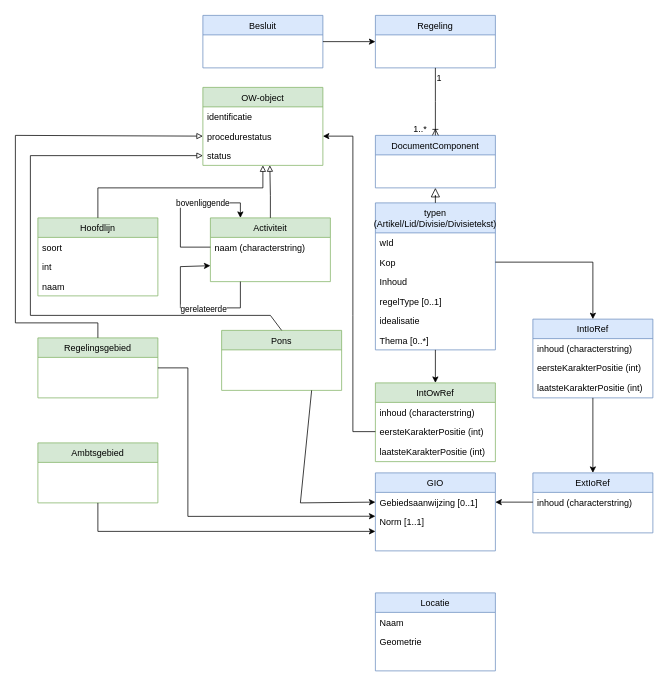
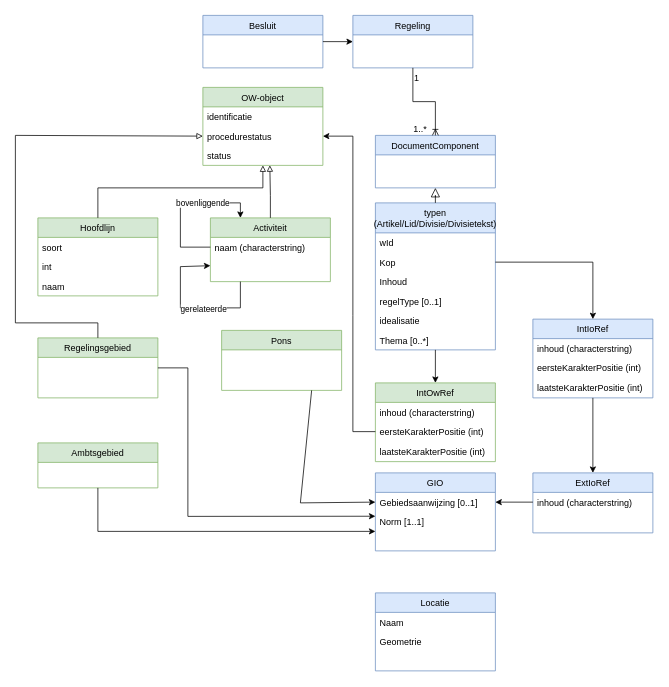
  <mxCell id="0" />
  <mxCell id="1" parent="0" />
- <mxCell id="2" value="Regeling" style="swimlane;fontStyle=0;align=center;verticalAlign=top;childLayout=stackLayout;horizontal=1;startSize=26;horizontalStack=0;resizeParent=1;resizeLast=0;collapsible=1;marginBottom=0;rounded=0;shadow=0;strokeWidth=1;fillColor=#dae8fc;strokeColor=#6c8ebf;" parent="1" vertex="1"><mxGeometry x="500" y="20" width="160" height="70" as="geometry"><mxRectangle x="130" y="380" width="160" height="26" as="alternateBounds" /></mxGeometry></mxCell>
+ <mxCell id="2" value="Regeling" style="swimlane;fontStyle=0;align=center;verticalAlign=top;childLayout=stackLayout;horizontal=1;startSize=26;horizontalStack=0;resizeParent=1;resizeLast=0;collapsible=1;marginBottom=0;rounded=0;shadow=0;strokeWidth=1;fillColor=#dae8fc;strokeColor=#6c8ebf;" parent="1" vertex="1"><mxGeometry x="470" y="20" width="160" height="70" as="geometry"><mxRectangle x="130" y="380" width="160" height="26" as="alternateBounds" /></mxGeometry></mxCell>
  <mxCell id="3" value="DocumentComponent" style="swimlane;fontStyle=0;align=center;verticalAlign=top;childLayout=stackLayout;horizontal=1;startSize=26;horizontalStack=0;resizeParent=1;resizeLast=0;collapsible=1;marginBottom=0;rounded=0;shadow=0;strokeWidth=1;fillColor=#dae8fc;strokeColor=#6c8ebf;" parent="1" vertex="1"><mxGeometry x="500" y="180" width="160" height="70" as="geometry"><mxRectangle x="550" y="140" width="160" height="26" as="alternateBounds" /></mxGeometry></mxCell>
  <mxCell id="4" value="" style="endArrow=ERoneToMany;shadow=0;strokeWidth=1;rounded=0;endFill=0;edgeStyle=elbowEdgeStyle;elbow=vertical;exitX=0.5;exitY=1;exitDx=0;exitDy=0;startArrow=none;startFill=0;" parent="1" source="2" target="3" edge="1"><mxGeometry x="0.5" y="41" relative="1" as="geometry"><mxPoint x="580" y="136.004" as="sourcePoint" /><mxPoint x="920" y="-148" as="targetPoint" /><mxPoint x="-40" y="32" as="offset" /></mxGeometry></mxCell>
  <mxCell id="5" value="1" style="resizable=0;align=left;verticalAlign=bottom;labelBackgroundColor=none;fontSize=12;" parent="4" connectable="0" vertex="1"><mxGeometry x="-1" relative="1" as="geometry"><mxPoint y="22" as="offset" /></mxGeometry></mxCell>
  <mxCell id="6" value="1..*" style="resizable=0;align=right;verticalAlign=bottom;labelBackgroundColor=none;fontSize=12;" parent="4" connectable="0" vertex="1"><mxGeometry x="1" relative="1" as="geometry"><mxPoint x="-10" as="offset" /></mxGeometry></mxCell>
  <mxCell id="7" value="typen &#10;(Artikel/Lid/Divisie/Divisietekst)" style="swimlane;fontStyle=0;align=center;verticalAlign=top;childLayout=stackLayout;horizontal=1;startSize=40;horizontalStack=0;resizeParent=1;resizeLast=0;collapsible=1;marginBottom=0;rounded=0;shadow=0;strokeWidth=1;fillColor=#dae8fc;strokeColor=#6c8ebf;" vertex="1" parent="1"><mxGeometry x="500" y="270" width="160" height="196" as="geometry"><mxRectangle x="550" y="140" width="160" height="26" as="alternateBounds" /></mxGeometry></mxCell>
  <mxCell id="8" value="wId" style="text;align=left;verticalAlign=top;spacingLeft=4;spacingRight=4;overflow=hidden;rotatable=0;points=[[0,0.5],[1,0.5]];portConstraint=eastwest;" vertex="1" parent="7"><mxGeometry y="40" width="160" height="26" as="geometry" /></mxCell>
  <mxCell id="9" value="Kop" style="text;align=left;verticalAlign=top;spacingLeft=4;spacingRight=4;overflow=hidden;rotatable=0;points=[[0,0.5],[1,0.5]];portConstraint=eastwest;" vertex="1" parent="7"><mxGeometry y="66" width="160" height="26" as="geometry" /></mxCell>
  <mxCell id="10" value="Inhoud" style="text;align=left;verticalAlign=top;spacingLeft=4;spacingRight=4;overflow=hidden;rotatable=0;points=[[0,0.5],[1,0.5]];portConstraint=eastwest;" vertex="1" parent="7"><mxGeometry y="92" width="160" height="26" as="geometry" /></mxCell>
  <mxCell id="11" value="regelType [0..1]" style="text;align=left;verticalAlign=top;spacingLeft=4;spacingRight=4;overflow=hidden;rotatable=0;points=[[0,0.5],[1,0.5]];portConstraint=eastwest;" vertex="1" parent="7"><mxGeometry y="118" width="160" height="26" as="geometry" /></mxCell>
  <mxCell id="12" value="idealisatie" style="text;align=left;verticalAlign=top;spacingLeft=4;spacingRight=4;overflow=hidden;rotatable=0;points=[[0,0.5],[1,0.5]];portConstraint=eastwest;" vertex="1" parent="7"><mxGeometry y="144" width="160" height="26" as="geometry" /></mxCell>
  <mxCell id="13" value="Thema [0..*]" style="text;align=left;verticalAlign=top;spacingLeft=4;spacingRight=4;overflow=hidden;rotatable=0;points=[[0,0.5],[1,0.5]];portConstraint=eastwest;" vertex="1" parent="7"><mxGeometry y="170" width="160" height="26" as="geometry" /></mxCell>
  <mxCell id="14" value="" style="endArrow=block;endSize=10;endFill=0;shadow=0;strokeWidth=1;rounded=0;edgeStyle=elbowEdgeStyle;elbow=vertical;entryX=0.5;entryY=1;entryDx=0;entryDy=0;exitX=0.5;exitY=0;exitDx=0;exitDy=0;" edge="1" parent="1" source="7" target="3"><mxGeometry width="160" relative="1" as="geometry"><mxPoint x="800" y="30" as="sourcePoint" /><mxPoint x="690" y="-72" as="targetPoint" /></mxGeometry></mxCell>
  <mxCell id="15" value="Activiteit" style="swimlane;fontStyle=0;align=center;verticalAlign=top;childLayout=stackLayout;horizontal=1;startSize=26;horizontalStack=0;resizeParent=1;resizeLast=0;collapsible=1;marginBottom=0;rounded=0;shadow=0;strokeWidth=1;fillColor=#d5e8d4;strokeColor=#82b366;" vertex="1" parent="1"><mxGeometry x="280" y="290" width="160" height="85" as="geometry"><mxRectangle x="550" y="140" width="160" height="26" as="alternateBounds" /></mxGeometry></mxCell>
  <mxCell id="16" value="naam (characterstring)" style="text;align=left;verticalAlign=top;spacingLeft=4;spacingRight=4;overflow=hidden;rotatable=0;points=[[0,0.5],[1,0.5]];portConstraint=eastwest;" vertex="1" parent="15"><mxGeometry y="26" width="160" height="26" as="geometry" /></mxCell>
  <mxCell id="17" value="" style="endArrow=classic;html=1;rounded=0;exitX=0;exitY=0.5;exitDx=0;exitDy=0;entryX=0.25;entryY=0;entryDx=0;entryDy=0;" edge="1" parent="15" target="15"><mxGeometry width="50" height="50" relative="1" as="geometry"><mxPoint y="39" as="sourcePoint" /><mxPoint x="-70" y="30" as="targetPoint" /><Array as="points"><mxPoint x="-40" y="39" /><mxPoint x="-40" y="-20" /><mxPoint x="40" y="-20" /></Array></mxGeometry></mxCell>
  <mxCell id="18" value="bovenliggende" style="edgeLabel;html=1;align=center;verticalAlign=middle;resizable=0;points=[];" vertex="1" connectable="0" parent="17"><mxGeometry x="0.29" y="1" relative="1" as="geometry"><mxPoint as="offset" /></mxGeometry></mxCell>
  <mxCell id="19" value="IntOwRef" style="swimlane;fontStyle=0;align=center;verticalAlign=top;childLayout=stackLayout;horizontal=1;startSize=26;horizontalStack=0;resizeParent=1;resizeLast=0;collapsible=1;marginBottom=0;rounded=0;shadow=0;strokeWidth=1;fillColor=#d5e8d4;strokeColor=#82b366;" vertex="1" parent="1"><mxGeometry x="500" y="510" width="160" height="105" as="geometry"><mxRectangle x="550" y="140" width="160" height="26" as="alternateBounds" /></mxGeometry></mxCell>
  <mxCell id="20" value="inhoud (characterstring)" style="text;align=left;verticalAlign=top;spacingLeft=4;spacingRight=4;overflow=hidden;rotatable=0;points=[[0,0.5],[1,0.5]];portConstraint=eastwest;" vertex="1" parent="19"><mxGeometry y="26" width="160" height="26" as="geometry" /></mxCell>
  <mxCell id="21" value="eersteKarakterPositie (int)" style="text;align=left;verticalAlign=top;spacingLeft=4;spacingRight=4;overflow=hidden;rotatable=0;points=[[0,0.5],[1,0.5]];portConstraint=eastwest;" vertex="1" parent="19"><mxGeometry y="52" width="160" height="26" as="geometry" /></mxCell>
  <mxCell id="22" value="laatsteKarakterPositie (int)" style="text;align=left;verticalAlign=top;spacingLeft=4;spacingRight=4;overflow=hidden;rotatable=0;points=[[0,0.5],[1,0.5]];portConstraint=eastwest;" vertex="1" parent="19"><mxGeometry y="78" width="160" height="26" as="geometry" /></mxCell>
  <mxCell id="23" value="" style="endArrow=classic;html=1;rounded=0;exitX=0.5;exitY=1;exitDx=0;exitDy=0;entryX=0.5;entryY=0;entryDx=0;entryDy=0;" edge="1" parent="1" source="7" target="19"><mxGeometry width="50" height="50" relative="1" as="geometry"><mxPoint x="710" y="420" as="sourcePoint" /><mxPoint x="760" y="370" as="targetPoint" /></mxGeometry></mxCell>
  <mxCell id="24" value="" style="endArrow=classic;html=1;rounded=0;entryX=1;entryY=0.5;entryDx=0;entryDy=0;exitX=0;exitY=0.5;exitDx=0;exitDy=0;" edge="1" parent="1" source="21" target="41"><mxGeometry width="50" height="50" relative="1" as="geometry"><mxPoint x="750" y="550" as="sourcePoint" /><mxPoint x="800" y="500" as="targetPoint" /><Array as="points"><mxPoint x="470" y="575" /><mxPoint x="470" y="420" /><mxPoint x="470" y="181" /></Array></mxGeometry></mxCell>
  <mxCell id="25" value="IntIoRef" style="swimlane;fontStyle=0;align=center;verticalAlign=top;childLayout=stackLayout;horizontal=1;startSize=26;horizontalStack=0;resizeParent=1;resizeLast=0;collapsible=1;marginBottom=0;rounded=0;shadow=0;strokeWidth=1;fillColor=#dae8fc;strokeColor=#6c8ebf;" vertex="1" parent="1"><mxGeometry x="710" y="425" width="160" height="105" as="geometry"><mxRectangle x="550" y="140" width="160" height="26" as="alternateBounds" /></mxGeometry></mxCell>
  <mxCell id="26" value="inhoud (characterstring)" style="text;align=left;verticalAlign=top;spacingLeft=4;spacingRight=4;overflow=hidden;rotatable=0;points=[[0,0.5],[1,0.5]];portConstraint=eastwest;" vertex="1" parent="25"><mxGeometry y="26" width="160" height="26" as="geometry" /></mxCell>
  <mxCell id="27" value="eersteKarakterPositie (int)" style="text;align=left;verticalAlign=top;spacingLeft=4;spacingRight=4;overflow=hidden;rotatable=0;points=[[0,0.5],[1,0.5]];portConstraint=eastwest;" vertex="1" parent="25"><mxGeometry y="52" width="160" height="26" as="geometry" /></mxCell>
  <mxCell id="28" value="laatsteKarakterPositie (int)" style="text;align=left;verticalAlign=top;spacingLeft=4;spacingRight=4;overflow=hidden;rotatable=0;points=[[0,0.5],[1,0.5]];portConstraint=eastwest;" vertex="1" parent="25"><mxGeometry y="78" width="160" height="26" as="geometry" /></mxCell>
  <mxCell id="29" value="" style="endArrow=classic;html=1;rounded=0;exitX=1;exitY=0.5;exitDx=0;exitDy=0;entryX=0.5;entryY=0;entryDx=0;entryDy=0;" edge="1" parent="1" source="9" target="25"><mxGeometry width="50" height="50" relative="1" as="geometry"><mxPoint x="730" y="360" as="sourcePoint" /><mxPoint x="780" y="310" as="targetPoint" /><Array as="points"><mxPoint x="790" y="349" /></Array></mxGeometry></mxCell>
  <mxCell id="30" value="ExtIoRef" style="swimlane;fontStyle=0;align=center;verticalAlign=top;childLayout=stackLayout;horizontal=1;startSize=26;horizontalStack=0;resizeParent=1;resizeLast=0;collapsible=1;marginBottom=0;rounded=0;shadow=0;strokeWidth=1;fillColor=#dae8fc;strokeColor=#6c8ebf;" vertex="1" parent="1"><mxGeometry x="710" y="630" width="160" height="80" as="geometry"><mxRectangle x="550" y="140" width="160" height="26" as="alternateBounds" /></mxGeometry></mxCell>
  <mxCell id="31" value="inhoud (characterstring)" style="text;align=left;verticalAlign=top;spacingLeft=4;spacingRight=4;overflow=hidden;rotatable=0;points=[[0,0.5],[1,0.5]];portConstraint=eastwest;" vertex="1" parent="30"><mxGeometry y="26" width="160" height="26" as="geometry" /></mxCell>
  <mxCell id="32" value="GIO" style="swimlane;fontStyle=0;align=center;verticalAlign=top;childLayout=stackLayout;horizontal=1;startSize=26;horizontalStack=0;resizeParent=1;resizeLast=0;collapsible=1;marginBottom=0;rounded=0;shadow=0;strokeWidth=1;fillColor=#dae8fc;strokeColor=#6c8ebf;" vertex="1" parent="1"><mxGeometry x="500" y="630" width="160" height="104" as="geometry"><mxRectangle x="550" y="140" width="160" height="26" as="alternateBounds" /></mxGeometry></mxCell>
  <mxCell id="33" value="Gebiedsaanwijzing [0..1]" style="text;align=left;verticalAlign=top;spacingLeft=4;spacingRight=4;overflow=hidden;rotatable=0;points=[[0,0.5],[1,0.5]];portConstraint=eastwest;" vertex="1" parent="32"><mxGeometry y="26" width="160" height="26" as="geometry" /></mxCell>
  <mxCell id="34" value="Norm [1..1]" style="text;align=left;verticalAlign=top;spacingLeft=4;spacingRight=4;overflow=hidden;rotatable=0;points=[[0,0.5],[1,0.5]];portConstraint=eastwest;" vertex="1" parent="32"><mxGeometry y="52" width="160" height="26" as="geometry" /></mxCell>
  <mxCell id="35" value="" style="endArrow=classic;html=1;rounded=0;exitX=0.5;exitY=1;exitDx=0;exitDy=0;entryX=0.5;entryY=0;entryDx=0;entryDy=0;" edge="1" parent="1" source="25" target="30"><mxGeometry width="50" height="50" relative="1" as="geometry"><mxPoint x="920" y="580" as="sourcePoint" /><mxPoint x="970" y="530" as="targetPoint" /></mxGeometry></mxCell>
  <mxCell id="36" value="" style="endArrow=classic;html=1;rounded=0;exitX=0;exitY=0.5;exitDx=0;exitDy=0;entryX=1;entryY=0.5;entryDx=0;entryDy=0;" edge="1" parent="1" source="31" target="33"><mxGeometry width="50" height="50" relative="1" as="geometry"><mxPoint x="800" y="545" as="sourcePoint" /><mxPoint x="800" y="580" as="targetPoint" /></mxGeometry></mxCell>
  <mxCell id="37" value="Besluit" style="swimlane;fontStyle=0;align=center;verticalAlign=top;childLayout=stackLayout;horizontal=1;startSize=26;horizontalStack=0;resizeParent=1;resizeLast=0;collapsible=1;marginBottom=0;rounded=0;shadow=0;strokeWidth=1;fillColor=#dae8fc;strokeColor=#6c8ebf;" vertex="1" parent="1"><mxGeometry x="270" y="20" width="160" height="70" as="geometry"><mxRectangle x="130" y="380" width="160" height="26" as="alternateBounds" /></mxGeometry></mxCell>
  <mxCell id="38" value="" style="endArrow=classic;html=1;rounded=0;exitX=1;exitY=0.5;exitDx=0;exitDy=0;entryX=0;entryY=0.5;entryDx=0;entryDy=0;" edge="1" parent="1" source="37" target="2"><mxGeometry width="50" height="50" relative="1" as="geometry"><mxPoint x="350" y="210" as="sourcePoint" /><mxPoint x="400" y="160" as="targetPoint" /></mxGeometry></mxCell>
  <mxCell id="39" value="OW-object" style="swimlane;fontStyle=0;align=center;verticalAlign=top;childLayout=stackLayout;horizontal=1;startSize=26;horizontalStack=0;resizeParent=1;resizeLast=0;collapsible=1;marginBottom=0;rounded=0;shadow=0;strokeWidth=1;fillColor=#d5e8d4;strokeColor=#82b366;" vertex="1" parent="1"><mxGeometry x="270" y="116" width="160" height="104" as="geometry"><mxRectangle x="550" y="140" width="160" height="26" as="alternateBounds" /></mxGeometry></mxCell>
  <mxCell id="40" value="identificatie" style="text;align=left;verticalAlign=top;spacingLeft=4;spacingRight=4;overflow=hidden;rotatable=0;points=[[0,0.5],[1,0.5]];portConstraint=eastwest;" vertex="1" parent="39"><mxGeometry y="26" width="160" height="26" as="geometry" /></mxCell>
  <mxCell id="41" value="procedurestatus" style="text;align=left;verticalAlign=top;spacingLeft=4;spacingRight=4;overflow=hidden;rotatable=0;points=[[0,0.5],[1,0.5]];portConstraint=eastwest;" vertex="1" parent="39"><mxGeometry y="52" width="160" height="26" as="geometry" /></mxCell>
  <mxCell id="42" value="status" style="text;align=left;verticalAlign=top;spacingLeft=4;spacingRight=4;overflow=hidden;rotatable=0;points=[[0,0.5],[1,0.5]];portConstraint=eastwest;" vertex="1" parent="39"><mxGeometry y="78" width="160" height="26" as="geometry" /></mxCell>
  <mxCell id="43" value="Pons" style="swimlane;fontStyle=0;align=center;verticalAlign=top;childLayout=stackLayout;horizontal=1;startSize=26;horizontalStack=0;resizeParent=1;resizeLast=0;collapsible=1;marginBottom=0;rounded=0;shadow=0;strokeWidth=1;fillColor=#d5e8d4;strokeColor=#82b366;" vertex="1" parent="1"><mxGeometry x="295" y="440" width="160" height="80" as="geometry"><mxRectangle x="550" y="140" width="160" height="26" as="alternateBounds" /></mxGeometry></mxCell>
  <mxCell id="44" value="Hoofdlijn" style="swimlane;fontStyle=0;align=center;verticalAlign=top;childLayout=stackLayout;horizontal=1;startSize=26;horizontalStack=0;resizeParent=1;resizeLast=0;collapsible=1;marginBottom=0;rounded=0;shadow=0;strokeWidth=1;fillColor=#d5e8d4;strokeColor=#82b366;" vertex="1" parent="1"><mxGeometry x="50" y="290" width="160" height="104" as="geometry"><mxRectangle x="550" y="140" width="160" height="26" as="alternateBounds" /></mxGeometry></mxCell>
  <mxCell id="45" value="soort" style="text;align=left;verticalAlign=top;spacingLeft=4;spacingRight=4;overflow=hidden;rotatable=0;points=[[0,0.5],[1,0.5]];portConstraint=eastwest;" vertex="1" parent="44"><mxGeometry y="26" width="160" height="26" as="geometry" /></mxCell>
  <mxCell id="46" value="int" style="text;align=left;verticalAlign=top;spacingLeft=4;spacingRight=4;overflow=hidden;rotatable=0;points=[[0,0.5],[1,0.5]];portConstraint=eastwest;" vertex="1" parent="44"><mxGeometry y="52" width="160" height="26" as="geometry" /></mxCell>
  <mxCell id="47" value="naam" style="text;align=left;verticalAlign=top;spacingLeft=4;spacingRight=4;overflow=hidden;rotatable=0;points=[[0,0.5],[1,0.5]];portConstraint=eastwest;" vertex="1" parent="44"><mxGeometry y="78" width="160" height="26" as="geometry" /></mxCell>
  <mxCell id="48" value="" style="endArrow=classic;html=1;rounded=0;exitX=0.25;exitY=1;exitDx=0;exitDy=0;entryX=0;entryY=0.75;entryDx=0;entryDy=0;" edge="1" parent="1" source="15" target="15"><mxGeometry width="50" height="50" relative="1" as="geometry"><mxPoint x="550" y="1069" as="sourcePoint" /><mxPoint x="590" y="1030" as="targetPoint" /><Array as="points"><mxPoint x="320" y="410" /><mxPoint x="240" y="410" /><mxPoint x="240" y="355" /></Array></mxGeometry></mxCell>
  <mxCell id="49" value="gerelateerde" style="edgeLabel;html=1;align=center;verticalAlign=middle;resizable=0;points=[];" vertex="1" connectable="0" parent="48"><mxGeometry x="0.29" y="1" relative="1" as="geometry"><mxPoint x="31" y="21" as="offset" /></mxGeometry></mxCell>
  <mxCell id="50" value="Regelingsgebied" style="swimlane;fontStyle=0;align=center;verticalAlign=top;childLayout=stackLayout;horizontal=1;startSize=26;horizontalStack=0;resizeParent=1;resizeLast=0;collapsible=1;marginBottom=0;rounded=0;shadow=0;strokeWidth=1;fillColor=#d5e8d4;strokeColor=#82b366;" vertex="1" parent="1"><mxGeometry x="50" y="450" width="160" height="80" as="geometry"><mxRectangle x="550" y="140" width="160" height="26" as="alternateBounds" /></mxGeometry></mxCell>
- <mxCell id="51" value="" style="endArrow=block;html=1;rounded=0;exitX=0.5;exitY=0;exitDx=0;exitDy=0;entryX=0;entryY=0.5;entryDx=0;entryDy=0;endFill=0;" edge="1" parent="1" source="43" target="42"><mxGeometry width="50" height="50" relative="1" as="geometry"><mxPoint x="310" y="630" as="sourcePoint" /><mxPoint x="360" y="580" as="targetPoint" /><Array as="points"><mxPoint x="360" y="420" /><mxPoint x="40" y="420" /><mxPoint x="40" y="207" /></Array></mxGeometry></mxCell>
  <mxCell id="52" value="" style="endArrow=block;html=1;rounded=0;exitX=0.5;exitY=0;exitDx=0;exitDy=0;entryX=0;entryY=0.5;entryDx=0;entryDy=0;endFill=0;" edge="1" parent="1" source="50" target="41"><mxGeometry width="50" height="50" relative="1" as="geometry"><mxPoint x="370" y="540" as="sourcePoint" /><mxPoint x="280" y="191" as="targetPoint" /><Array as="points"><mxPoint x="130" y="430" /><mxPoint x="20" y="430" /><mxPoint x="20" y="180" /></Array></mxGeometry></mxCell>
  <mxCell id="53" value="" style="endArrow=block;html=1;rounded=0;exitX=0.5;exitY=0;exitDx=0;exitDy=0;endFill=0;" edge="1" parent="1" source="44" target="42"><mxGeometry width="50" height="50" relative="1" as="geometry"><mxPoint x="140" y="540" as="sourcePoint" /><mxPoint x="280" y="217" as="targetPoint" /><Array as="points"><mxPoint x="130" y="250" /><mxPoint x="350" y="250" /></Array></mxGeometry></mxCell>
  <mxCell id="54" value="" style="endArrow=block;html=1;rounded=0;exitX=0.5;exitY=0;exitDx=0;exitDy=0;endFill=0;entryX=0.558;entryY=0.995;entryDx=0;entryDy=0;entryPerimeter=0;" edge="1" parent="1" source="15" target="42"><mxGeometry width="50" height="50" relative="1" as="geometry"><mxPoint x="140" y="300" as="sourcePoint" /><mxPoint x="360" y="230" as="targetPoint" /><Array as="points"><mxPoint x="360" y="260" /></Array></mxGeometry></mxCell>
  <mxCell id="55" value="" style="endArrow=classic;html=1;rounded=0;exitX=1;exitY=0.5;exitDx=0;exitDy=0;entryX=0;entryY=0.224;entryDx=0;entryDy=0;entryPerimeter=0;" edge="1" parent="1" source="50" target="34"><mxGeometry width="50" height="50" relative="1" as="geometry"><mxPoint x="410" y="660" as="sourcePoint" /><mxPoint x="460" y="610" as="targetPoint" /><Array as="points"><mxPoint x="250" y="490" /><mxPoint x="250" y="688" /></Array></mxGeometry></mxCell>
  <mxCell id="56" value="" style="endArrow=classic;html=1;rounded=0;exitX=0.75;exitY=1;exitDx=0;exitDy=0;entryX=0;entryY=0.5;entryDx=0;entryDy=0;" edge="1" parent="1" source="43" target="33"><mxGeometry width="50" height="50" relative="1" as="geometry"><mxPoint x="180" y="540" as="sourcePoint" /><mxPoint x="700" y="590" as="targetPoint" /><Array as="points"><mxPoint x="400" y="670" /></Array></mxGeometry></mxCell>
  <mxCell id="57" value="Locatie" style="swimlane;fontStyle=0;align=center;verticalAlign=top;childLayout=stackLayout;horizontal=1;startSize=26;horizontalStack=0;resizeParent=1;resizeLast=0;collapsible=1;marginBottom=0;rounded=0;shadow=0;strokeWidth=1;fillColor=#dae8fc;strokeColor=#6c8ebf;" vertex="1" parent="1"><mxGeometry x="500" y="790" width="160" height="104" as="geometry"><mxRectangle x="550" y="140" width="160" height="26" as="alternateBounds" /></mxGeometry></mxCell>
  <mxCell id="58" value="Naam" style="text;align=left;verticalAlign=top;spacingLeft=4;spacingRight=4;overflow=hidden;rotatable=0;points=[[0,0.5],[1,0.5]];portConstraint=eastwest;" vertex="1" parent="57"><mxGeometry y="26" width="160" height="26" as="geometry" /></mxCell>
  <mxCell id="59" value="Geometrie" style="text;align=left;verticalAlign=top;spacingLeft=4;spacingRight=4;overflow=hidden;rotatable=0;points=[[0,0.5],[1,0.5]];portConstraint=eastwest;" vertex="1" parent="57"><mxGeometry y="52" width="160" height="26" as="geometry" /></mxCell>
- <mxCell id="60" value="Ambtsgebied" style="swimlane;fontStyle=0;align=center;verticalAlign=top;childLayout=stackLayout;horizontal=1;startSize=26;horizontalStack=0;resizeParent=1;resizeLast=0;collapsible=1;marginBottom=0;rounded=0;shadow=0;strokeWidth=1;fillColor=#d5e8d4;strokeColor=#82b366;" vertex="1" parent="1"><mxGeometry x="50" y="590" width="160" height="80" as="geometry"><mxRectangle x="550" y="140" width="160" height="26" as="alternateBounds" /></mxGeometry></mxCell>
+ <mxCell id="60" value="Ambtsgebied" style="swimlane;fontStyle=0;align=center;verticalAlign=top;childLayout=stackLayout;horizontal=1;startSize=26;horizontalStack=0;resizeParent=1;resizeLast=0;collapsible=1;marginBottom=0;rounded=0;shadow=0;strokeWidth=1;fillColor=#d5e8d4;strokeColor=#82b366;" vertex="1" parent="1"><mxGeometry x="50" y="590" width="160" height="60" as="geometry"><mxRectangle x="550" y="140" width="160" height="26" as="alternateBounds" /></mxGeometry></mxCell>
  <mxCell id="61" value="" style="endArrow=classic;html=1;rounded=0;exitX=0.5;exitY=1;exitDx=0;exitDy=0;entryX=0;entryY=0.75;entryDx=0;entryDy=0;" edge="1" parent="1" source="60" target="32"><mxGeometry width="50" height="50" relative="1" as="geometry"><mxPoint x="220" y="500" as="sourcePoint" /><mxPoint x="510" y="705" as="targetPoint" /><Array as="points"><mxPoint x="130" y="708" /></Array></mxGeometry></mxCell>
